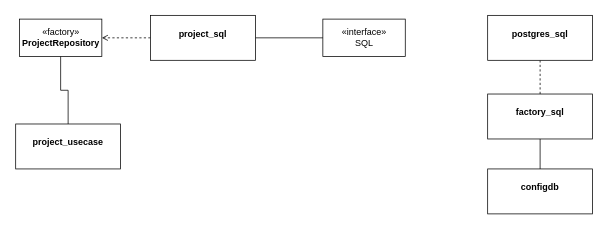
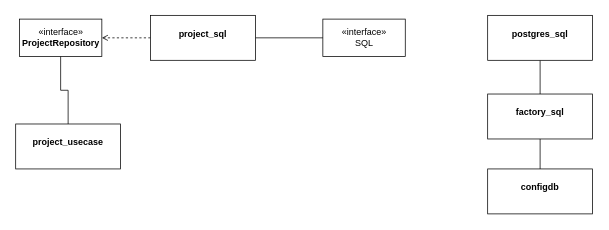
  <mxCell id="0" />
  <mxCell id="1" parent="0" />
  <mxCell id="2" value="&lt;p style=&quot;margin:0px;margin-top:4px;text-align:center;&quot;&gt;&lt;br&gt;&lt;b&gt;configdb&lt;/b&gt;&lt;/p&gt;" style="verticalAlign=top;align=left;overflow=fill;fontSize=12;fontFamily=Helvetica;html=1;" vertex="1" parent="1"><mxGeometry x="650" y="225" width="140" height="60" as="geometry" /></mxCell>
- <mxCell id="3" style="edgeStyle=orthogonalEdgeStyle;rounded=0;orthogonalLoop=1;jettySize=auto;html=1;entryX=0.5;entryY=1;entryDx=0;entryDy=0;startArrow=none;startFill=0;endArrow=none;endFill=0;dashed=1;" edge="1" parent="1" source="4" target="7"><mxGeometry relative="1" as="geometry" /></mxCell>
+ <mxCell id="3" style="edgeStyle=orthogonalEdgeStyle;rounded=0;orthogonalLoop=1;jettySize=auto;html=1;entryX=0.5;entryY=1;entryDx=0;entryDy=0;startArrow=none;startFill=0;endArrow=none;endFill=0;" edge="1" parent="1" source="4" target="7"><mxGeometry relative="1" as="geometry" /></mxCell>
  <mxCell id="4" value="&lt;p style=&quot;margin:0px;margin-top:4px;text-align:center;&quot;&gt;&lt;br&gt;&lt;b&gt;factor&lt;/b&gt;&lt;b style=&quot;background-color: initial;&quot;&gt;y_sql&lt;/b&gt;&lt;/p&gt;" style="verticalAlign=top;align=left;overflow=fill;fontSize=12;fontFamily=Helvetica;html=1;" vertex="1" parent="1"><mxGeometry x="650" y="125" width="140" height="60" as="geometry" /></mxCell>
  <mxCell id="5" value="" style="endArrow=none;html=1;rounded=0;exitX=0.5;exitY=1;exitDx=0;exitDy=0;" edge="1" parent="1" source="4" target="2"><mxGeometry width="50" height="50" relative="1" as="geometry"><mxPoint x="490" y="185" as="sourcePoint" /><mxPoint x="540" y="135" as="targetPoint" /></mxGeometry></mxCell>
  <mxCell id="6" value="«interface»&lt;br&gt;SQL" style="html=1;" vertex="1" parent="1"><mxGeometry x="430" y="25" width="110" height="50" as="geometry" /></mxCell>
  <mxCell id="7" value="&lt;p style=&quot;margin:0px;margin-top:4px;text-align:center;&quot;&gt;&lt;br&gt;&lt;b&gt;postgres_sql&lt;/b&gt;&lt;/p&gt;" style="verticalAlign=top;align=left;overflow=fill;fontSize=12;fontFamily=Helvetica;html=1;" vertex="1" parent="1"><mxGeometry x="650" y="20" width="140" height="60" as="geometry" /></mxCell>
  <mxCell id="8" style="edgeStyle=orthogonalEdgeStyle;rounded=0;orthogonalLoop=1;jettySize=auto;html=1;entryX=0;entryY=0.5;entryDx=0;entryDy=0;startArrow=none;startFill=0;endArrow=none;endFill=0;" edge="1" parent="1" source="10" target="6"><mxGeometry relative="1" as="geometry" /></mxCell>
  <mxCell id="9" value="" style="edgeStyle=orthogonalEdgeStyle;rounded=0;orthogonalLoop=1;jettySize=auto;html=1;startArrow=none;startFill=0;endArrow=open;endFill=0;dashed=1;" edge="1" parent="1" source="10" target="11"><mxGeometry relative="1" as="geometry" /></mxCell>
  <mxCell id="10" value="&lt;p style=&quot;margin:0px;margin-top:4px;text-align:center;&quot;&gt;&lt;br&gt;&lt;b&gt;project_sql&lt;/b&gt;&lt;/p&gt;" style="verticalAlign=top;align=left;overflow=fill;fontSize=12;fontFamily=Helvetica;html=1;" vertex="1" parent="1"><mxGeometry x="200" y="20" width="140" height="60" as="geometry" /></mxCell>
- <mxCell id="11" value="«factory»&lt;br&gt;&lt;b&gt;ProjectRepository&lt;/b&gt;" style="html=1;" vertex="1" parent="1"><mxGeometry x="25" y="25" width="110" height="50" as="geometry" /></mxCell>
+ <mxCell id="11" value="«interface»&lt;br&gt;&lt;b&gt;ProjectRepository&lt;/b&gt;" style="html=1;" vertex="1" parent="1"><mxGeometry x="25" y="25" width="110" height="50" as="geometry" /></mxCell>
  <mxCell id="12" style="edgeStyle=orthogonalEdgeStyle;rounded=0;orthogonalLoop=1;jettySize=auto;html=1;entryX=0.5;entryY=1;entryDx=0;entryDy=0;startArrow=none;startFill=0;endArrow=none;endFill=0;" edge="1" parent="1" source="13" target="11"><mxGeometry relative="1" as="geometry" /></mxCell>
  <mxCell id="13" value="&lt;p style=&quot;margin:0px;margin-top:4px;text-align:center;&quot;&gt;&lt;br&gt;&lt;b&gt;project_usecase&lt;/b&gt;&lt;/p&gt;" style="verticalAlign=top;align=left;overflow=fill;fontSize=12;fontFamily=Helvetica;html=1;" vertex="1" parent="1"><mxGeometry x="20" y="165" width="140" height="60" as="geometry" /></mxCell>
